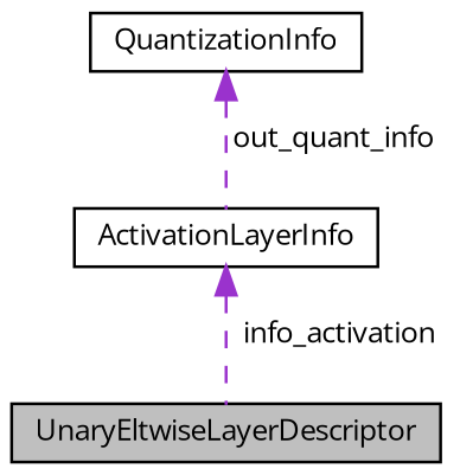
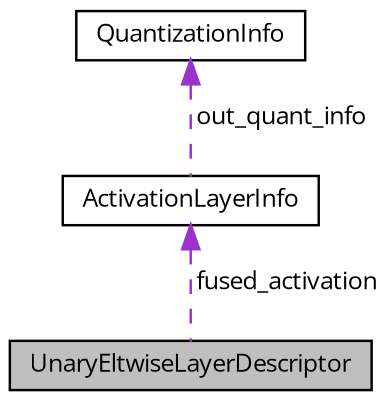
  digraph {
    fontname="Open Sans"
    node [color=black fillcolor=white fontname="Open Sans" fontsize=10 shape=record style=filled]
    edge [color=darkorchid3 dir=back fontname="Open Sans" fontsize=10 labelfontname=Helvetica labelfontsize=10 style=dashed]
    n1 [fillcolor=grey75 fontcolor=black height=0.2 label=UnaryEltwiseLayerDescriptor width=0.4]
    n2 [height=0.2 label=QuantizationInfo width=0.4]
    n3 [height=0.2 label=ActivationLayerInfo width=0.4]
    n2 -> n3 [label=" out_quant_info"]
-   n3 -> n1 [label=" info_activation"]
+   n3 -> n1 [label=" fused_activation"]
  }
